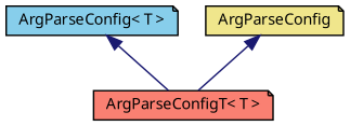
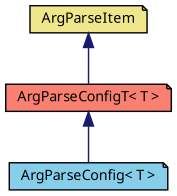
  digraph {
    fontname="Noto Sans"
    node [color=black fontname="Noto Sans" fontsize=10 shape=note style=filled]
    edge [color=midnightblue dir=back fontname="Noto Sans" fontsize=10 labelfontname=Helvetica labelfontsize=10 style=solid]
    n1 [fillcolor=skyblue fontcolor=black height=0.2 label="ArgParseConfig\< T \>" width=0.4]
    n2 [fillcolor=salmon height=0.2 label="ArgParseConfigT\< T \>" width=0.4]
-   n3 [fillcolor=khaki height=0.2 label=ArgParseConfig width=0.4]
-   n1 -> n2
+   n3 [fillcolor=khaki height=0.2 label=ArgParseItem width=0.4]
+   n2 -> n1
    n3 -> n2
  }
